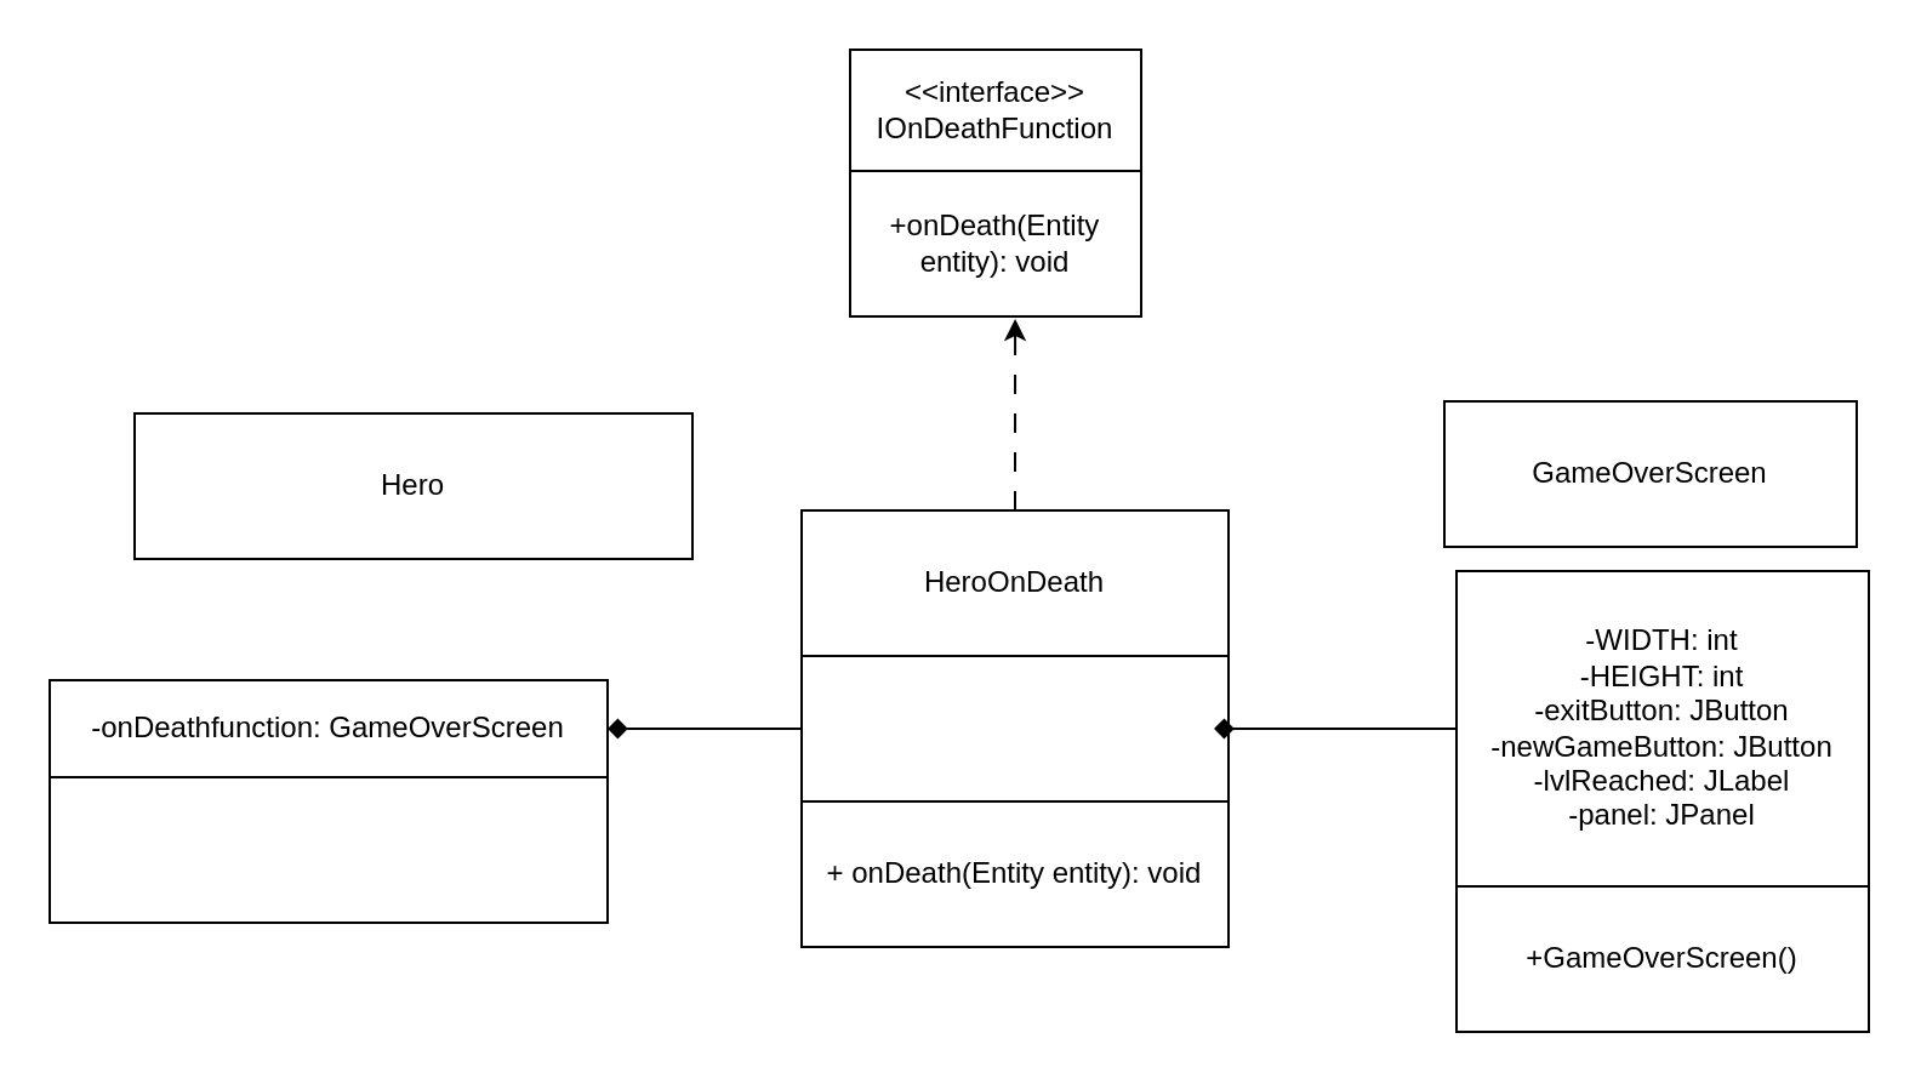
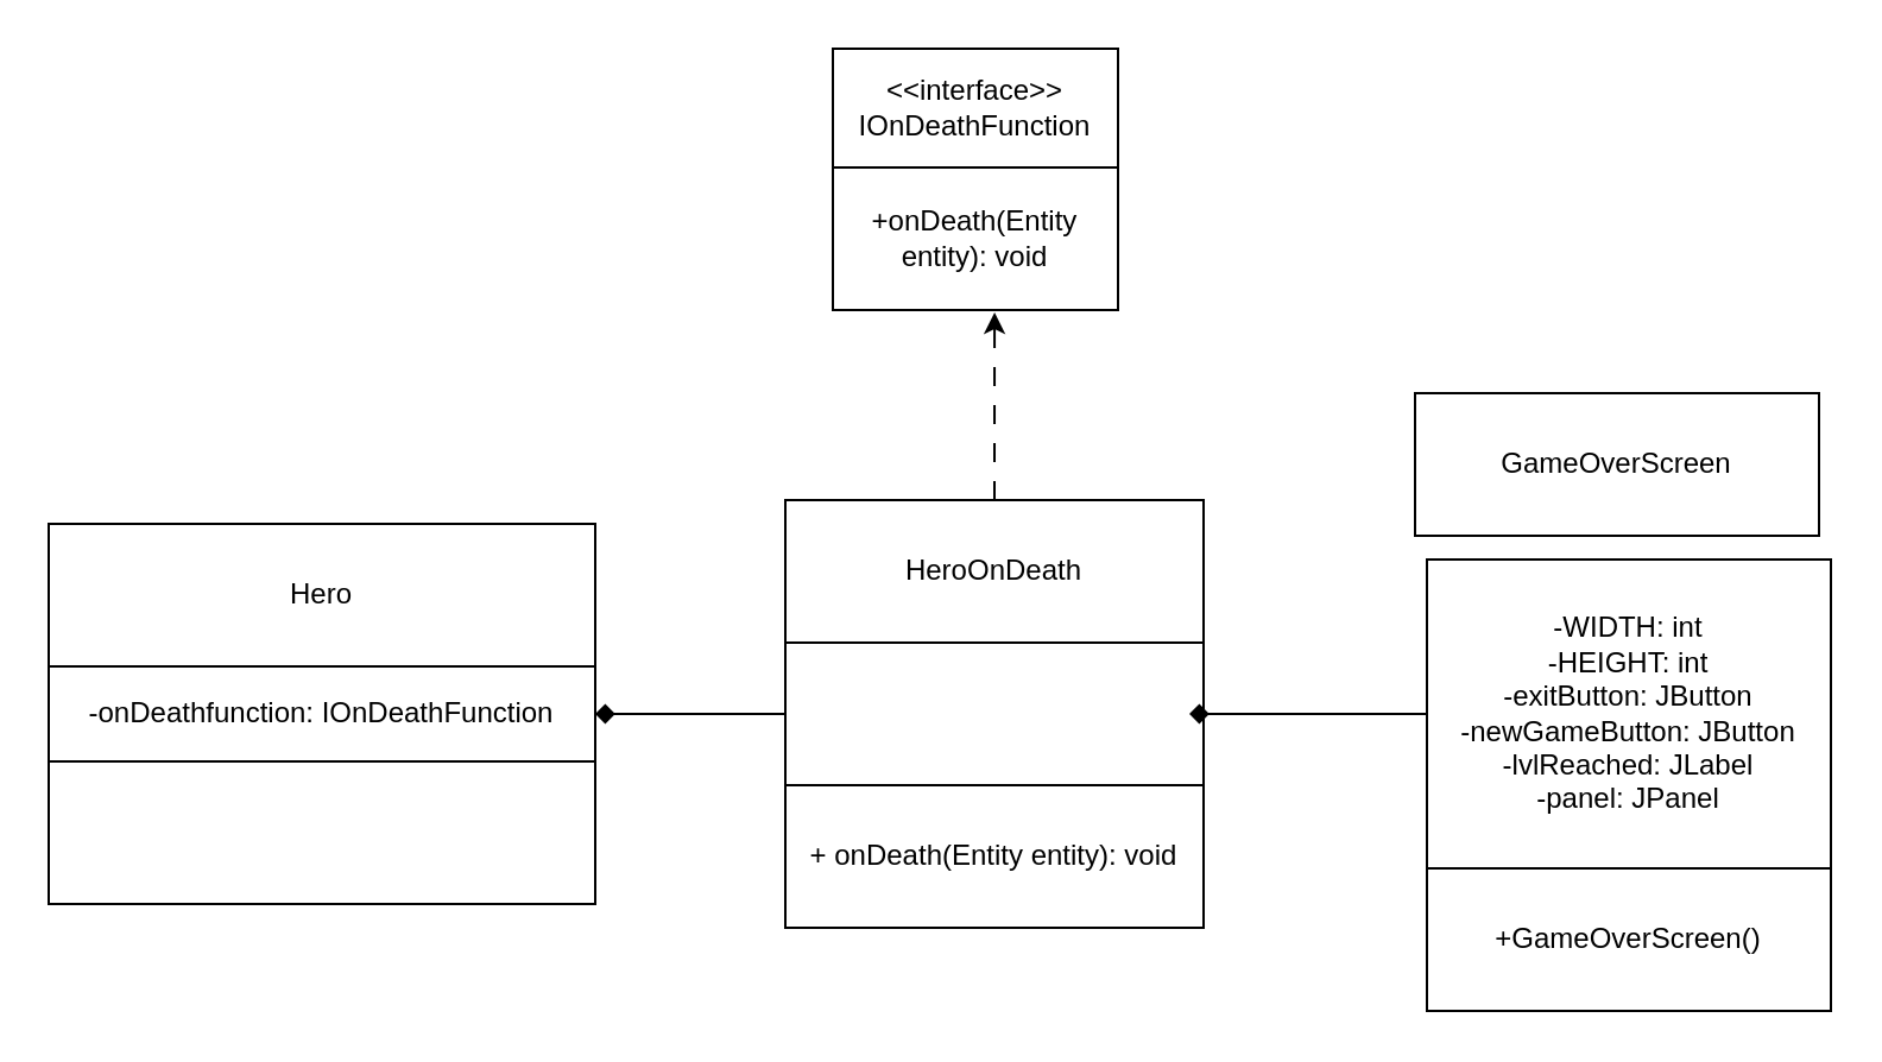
  <mxCell id="0" />
  <mxCell id="1" parent="0" />
- <mxCell id="2" value="Hero" style="rounded=0;whiteSpace=wrap;html=1;" vertex="1" parent="1"><mxGeometry x="55" y="170" width="230" height="60" as="geometry" /></mxCell>
- <mxCell id="3" value="-onDeathfunction: GameOverScreen" style="rounded=0;whiteSpace=wrap;html=1;" vertex="1" parent="1"><mxGeometry x="20" y="280" width="230" height="40" as="geometry" /></mxCell>
+ <mxCell id="2" value="Hero" style="rounded=0;whiteSpace=wrap;html=1;" vertex="1" parent="1"><mxGeometry x="20" y="220" width="230" height="60" as="geometry" /></mxCell>
+ <mxCell id="3" value="-onDeathfunction: IOnDeathFunction" style="rounded=0;whiteSpace=wrap;html=1;" vertex="1" parent="1"><mxGeometry x="20" y="280" width="230" height="40" as="geometry" /></mxCell>
  <mxCell id="4" value="" style="rounded=0;whiteSpace=wrap;html=1;" vertex="1" parent="1"><mxGeometry x="20" y="320" width="230" height="60" as="geometry" /></mxCell>
  <mxCell id="5" style="edgeStyle=orthogonalEdgeStyle;rounded=0;orthogonalLoop=1;jettySize=auto;html=1;exitX=0.5;exitY=0;exitDx=0;exitDy=0;dashed=1;dashPattern=8 8;entryX=0.567;entryY=1.017;entryDx=0;entryDy=0;entryPerimeter=0;" edge="1" parent="1" source="6" target="10"><mxGeometry relative="1" as="geometry"><mxPoint x="420" y="140" as="targetPoint" /></mxGeometry></mxCell>
  <mxCell id="6" value="HeroOnDeath" style="rounded=0;whiteSpace=wrap;html=1;" vertex="1" parent="1"><mxGeometry x="330" y="210" width="176" height="60" as="geometry" /></mxCell>
  <mxCell id="7" value="" style="rounded=0;whiteSpace=wrap;html=1;" vertex="1" parent="1"><mxGeometry x="330" y="270" width="176" height="60" as="geometry" /></mxCell>
  <mxCell id="8" value="+ onDeath(Entity entity): void" style="rounded=0;whiteSpace=wrap;html=1;" vertex="1" parent="1"><mxGeometry x="330" y="330" width="176" height="60" as="geometry" /></mxCell>
  <mxCell id="9" value="&amp;lt;&amp;lt;interface&amp;gt;&amp;gt;&lt;br&gt;IOnDeathFunction" style="rounded=0;whiteSpace=wrap;html=1;" vertex="1" parent="1"><mxGeometry x="350" width="120" height="50" as="geometry" y="20" /></mxCell>
  <mxCell id="10" value="+onDeath(Entity entity): void" style="rounded=0;whiteSpace=wrap;html=1;" vertex="1" parent="1"><mxGeometry x="350" y="70" width="120" height="60" as="geometry" /></mxCell>
  <mxCell id="11" value="GameOverScreen" style="rounded=0;whiteSpace=wrap;html=1;" vertex="1" parent="1"><mxGeometry x="595" y="165" width="170" height="60" as="geometry" /></mxCell>
  <mxCell id="12" value="-WIDTH: int&lt;br&gt;-HEIGHT: int&lt;br&gt;-exitButton: JButton&lt;br&gt;-newGameButton: JButton&lt;br&gt;-lvlReached: JLabel&lt;br&gt;-panel: JPanel" style="rounded=0;whiteSpace=wrap;html=1;" vertex="1" parent="1"><mxGeometry x="600" y="235" width="170" height="130" as="geometry" /></mxCell>
  <mxCell id="13" value="+GameOverScreen()" style="rounded=0;whiteSpace=wrap;html=1;" vertex="1" parent="1"><mxGeometry x="600" y="365" width="170" height="60" as="geometry" /></mxCell>
  <mxCell id="14" value="" style="endArrow=diamond;html=1;rounded=0;entryX=1;entryY=0.5;entryDx=0;entryDy=0;startArrow=none;startFill=0;endFill=1;" edge="1" parent="1" source="7" target="3"><mxGeometry width="50" height="50" relative="1" as="geometry"><mxPoint x="370" y="400" as="sourcePoint" /><mxPoint x="420" y="350" as="targetPoint" /></mxGeometry></mxCell>
  <mxCell id="15" value="" style="endArrow=diamond;html=1;rounded=0;startArrow=none;startFill=0;endFill=1;exitX=0;exitY=0.5;exitDx=0;exitDy=0;entryX=0.966;entryY=0.5;entryDx=0;entryDy=0;entryPerimeter=0;" edge="1" parent="1" source="12" target="7"><mxGeometry width="50" height="50" relative="1" as="geometry"><mxPoint x="580" y="299.5" as="sourcePoint" /><mxPoint x="510" y="300" as="targetPoint" /></mxGeometry></mxCell>
